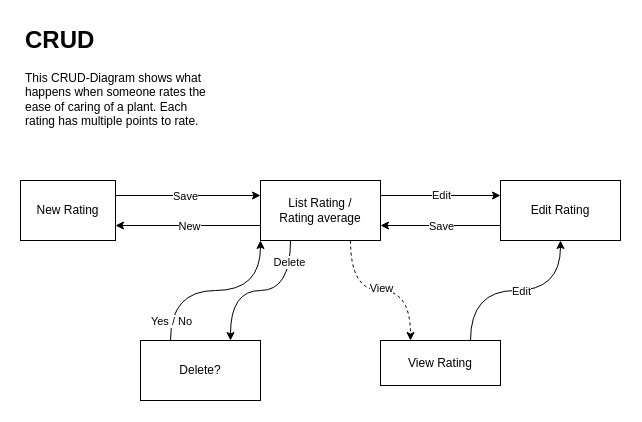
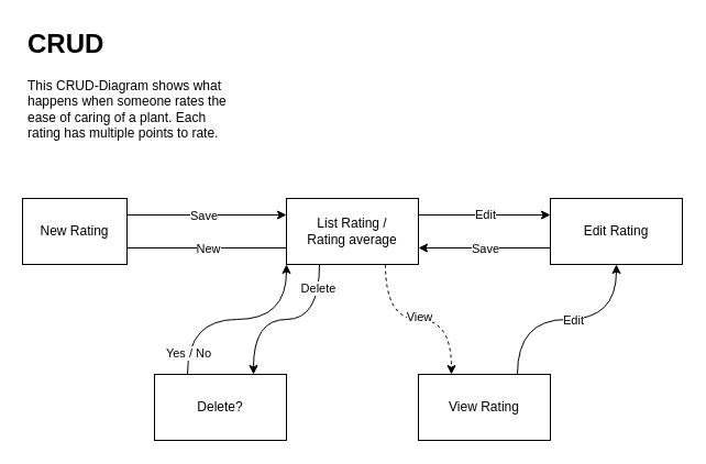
  <mxCell id="0" />
  <mxCell id="1" parent="0" />
  <mxCell id="2" style="edgeStyle=orthogonalEdgeStyle;rounded=0;orthogonalLoop=1;jettySize=auto;html=1;exitX=1;exitY=0.25;exitDx=0;exitDy=0;" edge="1" parent="1" source="4"><mxGeometry relative="1" as="geometry"><mxPoint x="260" y="195" as="targetPoint" /></mxGeometry></mxCell>
  <mxCell id="3" value="&lt;div&gt;Save&lt;/div&gt;" style="edgeLabel;html=1;align=center;verticalAlign=middle;resizable=0;points=[];" vertex="1" connectable="0" parent="2"><mxGeometry x="-0.256" relative="1" as="geometry"><mxPoint x="15.33" as="offset" /></mxGeometry></mxCell>
  <mxCell id="4" value="New Rating" style="rounded=0;whiteSpace=wrap;html=1;" vertex="1" parent="1"><mxGeometry x="20" y="180" width="95" height="60" as="geometry" /></mxCell>
  <mxCell id="5" style="edgeStyle=orthogonalEdgeStyle;rounded=0;orthogonalLoop=1;jettySize=auto;html=1;exitX=1;exitY=0.25;exitDx=0;exitDy=0;" edge="1" parent="1" source="13"><mxGeometry relative="1" as="geometry"><mxPoint x="500" y="195" as="targetPoint" /></mxGeometry></mxCell>
  <mxCell id="6" value="Edit" style="edgeLabel;html=1;align=center;verticalAlign=middle;resizable=0;points=[];" vertex="1" connectable="0" parent="5"><mxGeometry x="0.056" y="1" relative="1" as="geometry"><mxPoint x="-3.33" as="offset" /></mxGeometry></mxCell>
- <mxCell id="7" style="edgeStyle=orthogonalEdgeStyle;rounded=0;orthogonalLoop=1;jettySize=auto;html=1;exitX=0;exitY=0.75;exitDx=0;exitDy=0;entryX=1;entryY=0.75;entryDx=0;entryDy=0;" edge="1" parent="1" source="13" target="4"><mxGeometry relative="1" as="geometry" /></mxCell>
+ <mxCell id="7" style="edgeStyle=orthogonalEdgeStyle;rounded=0;orthogonalLoop=1;jettySize=auto;html=1;exitX=0;exitY=0.75;exitDx=0;exitDy=0;entryX=1;entryY=0.75;entryDx=0;entryDy=0;endArrow=none;" edge="1" parent="1" source="13" target="4"><mxGeometry relative="1" as="geometry" /></mxCell>
  <mxCell id="8" value="&lt;div&gt;New&lt;/div&gt;" style="edgeLabel;html=1;align=center;verticalAlign=middle;resizable=0;points=[];" vertex="1" connectable="0" parent="7"><mxGeometry x="-0.078" relative="1" as="geometry"><mxPoint x="-4.67" as="offset" /></mxGeometry></mxCell>
  <mxCell id="9" style="edgeStyle=orthogonalEdgeStyle;orthogonalLoop=1;jettySize=auto;html=1;exitX=0.25;exitY=1;exitDx=0;exitDy=0;entryX=0.75;entryY=0;entryDx=0;entryDy=0;curved=1;" edge="1" parent="1" source="13" target="22"><mxGeometry relative="1" as="geometry" /></mxCell>
  <mxCell id="10" value="Delete" style="edgeLabel;html=1;align=center;verticalAlign=middle;resizable=0;points=[];" vertex="1" connectable="0" parent="9"><mxGeometry x="-0.733" y="-2" relative="1" as="geometry"><mxPoint as="offset" /></mxGeometry></mxCell>
  <mxCell id="11" style="edgeStyle=orthogonalEdgeStyle;curved=1;orthogonalLoop=1;jettySize=auto;html=1;exitX=0.75;exitY=1;exitDx=0;exitDy=0;entryX=0.25;entryY=0;entryDx=0;entryDy=0;dashed=1;" edge="1" parent="1" source="13" target="19"><mxGeometry relative="1" as="geometry" /></mxCell>
  <mxCell id="12" value="&lt;div&gt;View&lt;/div&gt;" style="edgeLabel;html=1;align=center;verticalAlign=middle;resizable=0;points=[];" vertex="1" connectable="0" parent="11"><mxGeometry x="-0.634" y="5" relative="1" as="geometry"><mxPoint x="25" y="18.67" as="offset" /></mxGeometry></mxCell>
  <mxCell id="13" value="&lt;div&gt;List Rating / &lt;br&gt;&lt;/div&gt;&lt;div&gt;Rating average&lt;br&gt;&lt;/div&gt;" style="rounded=0;whiteSpace=wrap;html=1;" vertex="1" parent="1"><mxGeometry x="260" y="180" width="120" height="60" as="geometry" /></mxCell>
  <mxCell id="14" style="edgeStyle=orthogonalEdgeStyle;rounded=0;orthogonalLoop=1;jettySize=auto;html=1;exitX=0;exitY=0.75;exitDx=0;exitDy=0;entryX=1;entryY=0.75;entryDx=0;entryDy=0;" edge="1" parent="1" source="16" target="13"><mxGeometry relative="1" as="geometry" /></mxCell>
  <mxCell id="15" value="Save" style="edgeLabel;html=1;align=center;verticalAlign=middle;resizable=0;points=[];" vertex="1" connectable="0" parent="14"><mxGeometry x="-0.061" relative="1" as="geometry"><mxPoint x="-3.67" as="offset" /></mxGeometry></mxCell>
  <mxCell id="16" value="Edit Rating" style="rounded=0;whiteSpace=wrap;html=1;" vertex="1" parent="1"><mxGeometry x="500" y="180" width="120" height="60" as="geometry" /></mxCell>
  <mxCell id="17" style="edgeStyle=orthogonalEdgeStyle;curved=1;orthogonalLoop=1;jettySize=auto;html=1;exitX=0.75;exitY=0;exitDx=0;exitDy=0;entryX=0.5;entryY=1;entryDx=0;entryDy=0;" edge="1" parent="1" source="19" target="16"><mxGeometry relative="1" as="geometry" /></mxCell>
  <mxCell id="18" value="Edit" style="edgeLabel;html=1;align=center;verticalAlign=middle;resizable=0;points=[];" vertex="1" connectable="0" parent="17"><mxGeometry x="-0.126" relative="1" as="geometry"><mxPoint x="17" as="offset" /></mxGeometry></mxCell>
- <mxCell id="19" value="View Rating" style="rounded=0;whiteSpace=wrap;html=1;" vertex="1" parent="1"><mxGeometry x="380" y="340" width="120" height="45" as="geometry" /></mxCell>
+ <mxCell id="19" value="View Rating" style="rounded=0;whiteSpace=wrap;html=1;" vertex="1" parent="1"><mxGeometry x="380" y="340" width="120" height="60" as="geometry" /></mxCell>
  <mxCell id="20" style="edgeStyle=orthogonalEdgeStyle;curved=1;orthogonalLoop=1;jettySize=auto;html=1;exitX=0.25;exitY=0;exitDx=0;exitDy=0;entryX=0;entryY=1;entryDx=0;entryDy=0;" edge="1" parent="1" source="22" target="13"><mxGeometry relative="1" as="geometry" /></mxCell>
  <mxCell id="21" value="Yes / No" style="edgeLabel;html=1;align=center;verticalAlign=middle;resizable=0;points=[];" vertex="1" connectable="0" parent="20"><mxGeometry x="0.049" y="-2" relative="1" as="geometry"><mxPoint x="-49.67" y="28" as="offset" /></mxGeometry></mxCell>
  <mxCell id="22" value="Delete?" style="rounded=0;whiteSpace=wrap;html=1;" vertex="1" parent="1"><mxGeometry x="140" y="340" width="120" height="60" as="geometry" /></mxCell>
  <mxCell id="23" value="&lt;h1&gt;CRUD&lt;/h1&gt;&lt;p&gt;This CRUD-Diagram shows what happens when someone rates the ease of caring of a plant. Each rating has multiple points to rate.&lt;br&gt;&lt;/p&gt;" style="text;html=1;strokeColor=none;fillColor=none;spacing=5;spacingTop=-20;whiteSpace=wrap;overflow=hidden;rounded=0;" vertex="1" parent="1"><mxGeometry x="20" y="20" width="200" height="120" as="geometry" /></mxCell>
